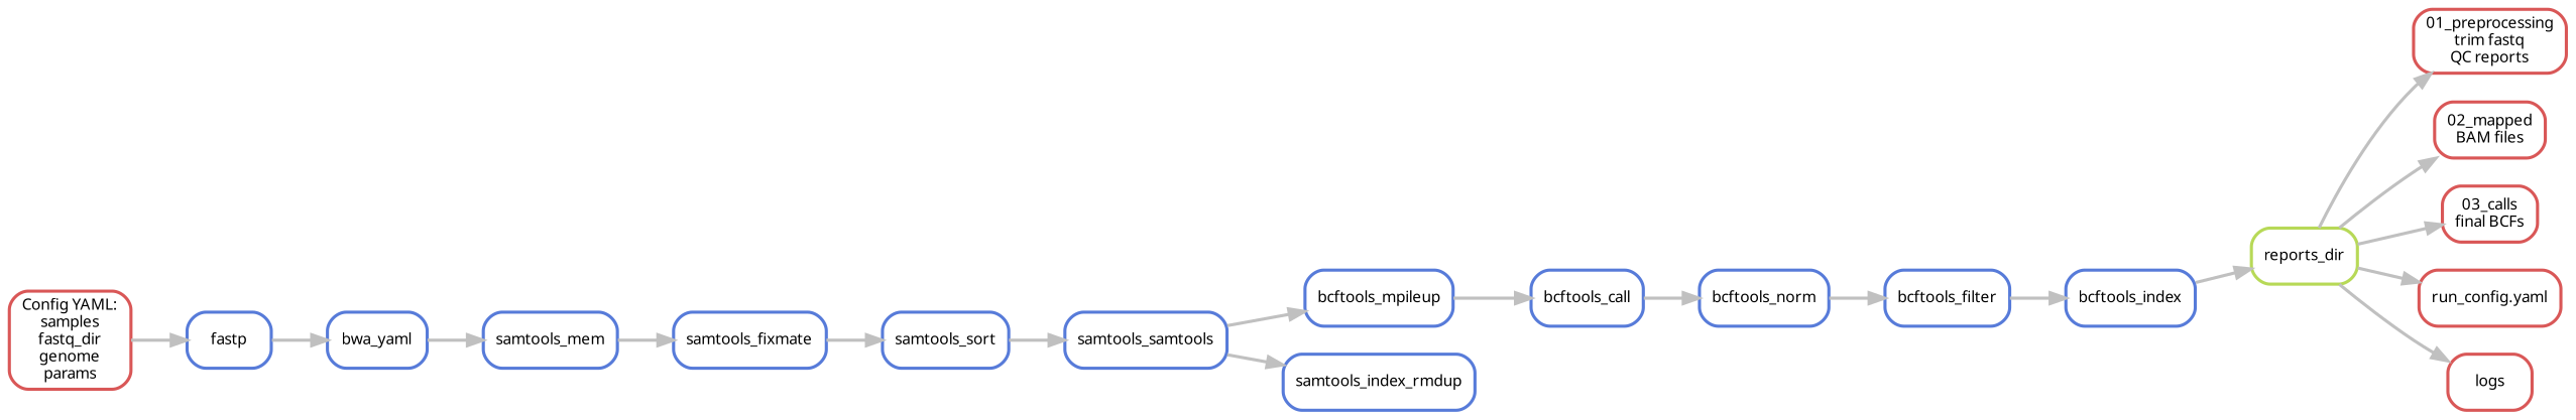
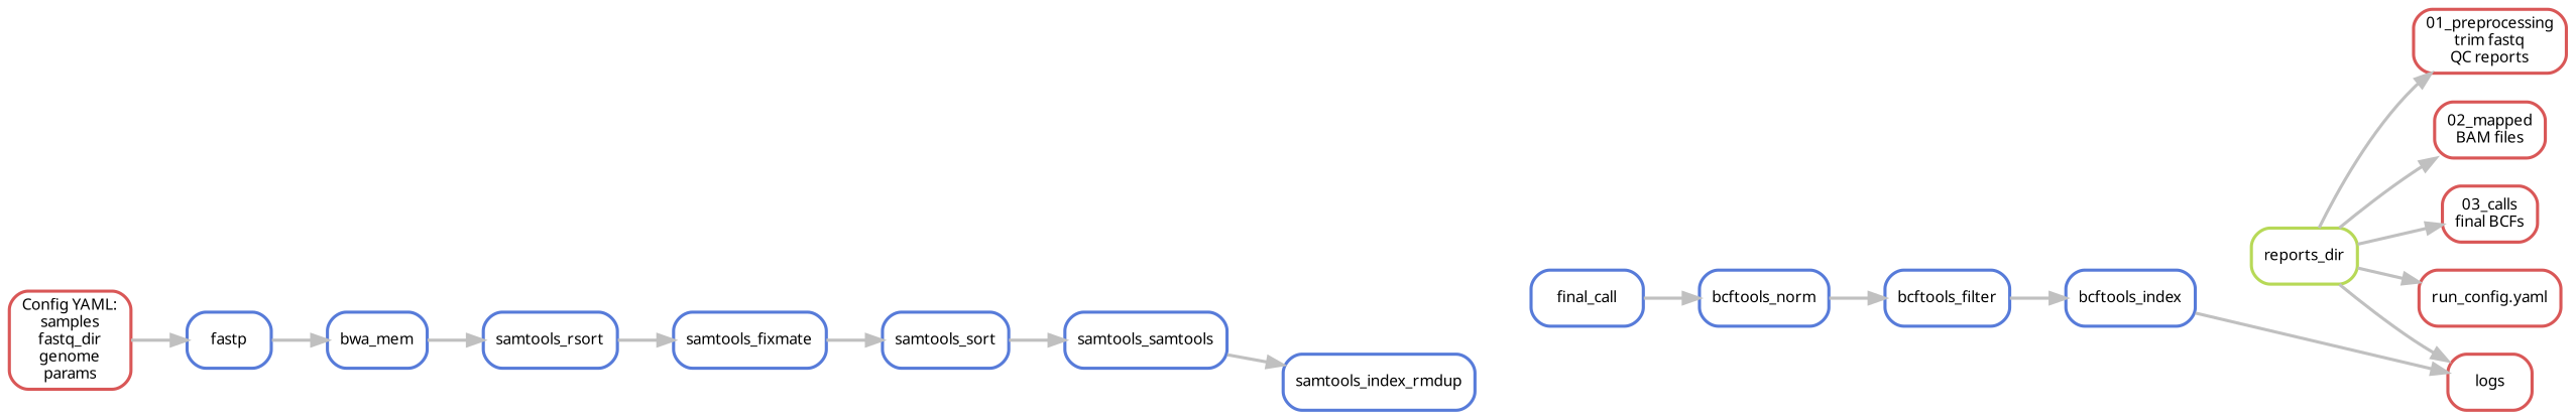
  digraph {
    bgcolor=white
    rankdir=LR
    node [color="0.62 0.6 0.85" fontname=sans fontsize=10 penwidth=2 shape=box style=rounded]
    edge [color=grey penwidth=2]
    n1 [color="0.21 0.6 0.85" label=reports_dir]
    n2 [color="0.00 0.6 0.85" label="01_preprocessing\ntrim fastq\nQC reports"]
    n3 [color="0.00 0.6 0.85" label="02_mapped\nBAM files"]
    n4 [color="0.00 0.6 0.85" label="03_calls\nfinal BCFs"]
    n5 [color="0.00 0.6 0.85" label=logs]
    n6 [color="0.00 0.6 0.85" label="run_config.yaml"]
    n7 [label=bcftools_index]
    n8 [label=bcftools_filter]
    n9 [label=bcftools_norm]
-   n10 [label=bcftools_call]
-   n11 [label=bcftools_mpileup]
+   n10 [label=final_call]
    n12 [label=samtools_samtools]
    n13 [label=samtools_index_rmdup]
    n14 [label=samtools_sort]
    n15 [label=samtools_fixmate]
-   n16 [label=samtools_mem]
-   n17 [label=bwa_yaml]
+   n16 [label=samtools_rsort]
+   n17 [label=bwa_mem]
    n18 [label=fastp]
    n19 [color="0.00 0.6 0.85" label="Config YAML:\nsamples\nfastq_dir\ngenome\nparams"]
    n1 -> n2
    n1 -> n3
    n1 -> n4
    n1 -> n5
    n1 -> n6
-   n7 -> n1
+   n7 -> n5
    n8 -> n7
    n9 -> n8
    n10 -> n9
-   n11 -> n10
-   n12 -> n11
    n12 -> n13
    n14 -> n12
    n15 -> n14
    n16 -> n15
    n17 -> n16
    n18 -> n17
    n19 -> n18
  }
